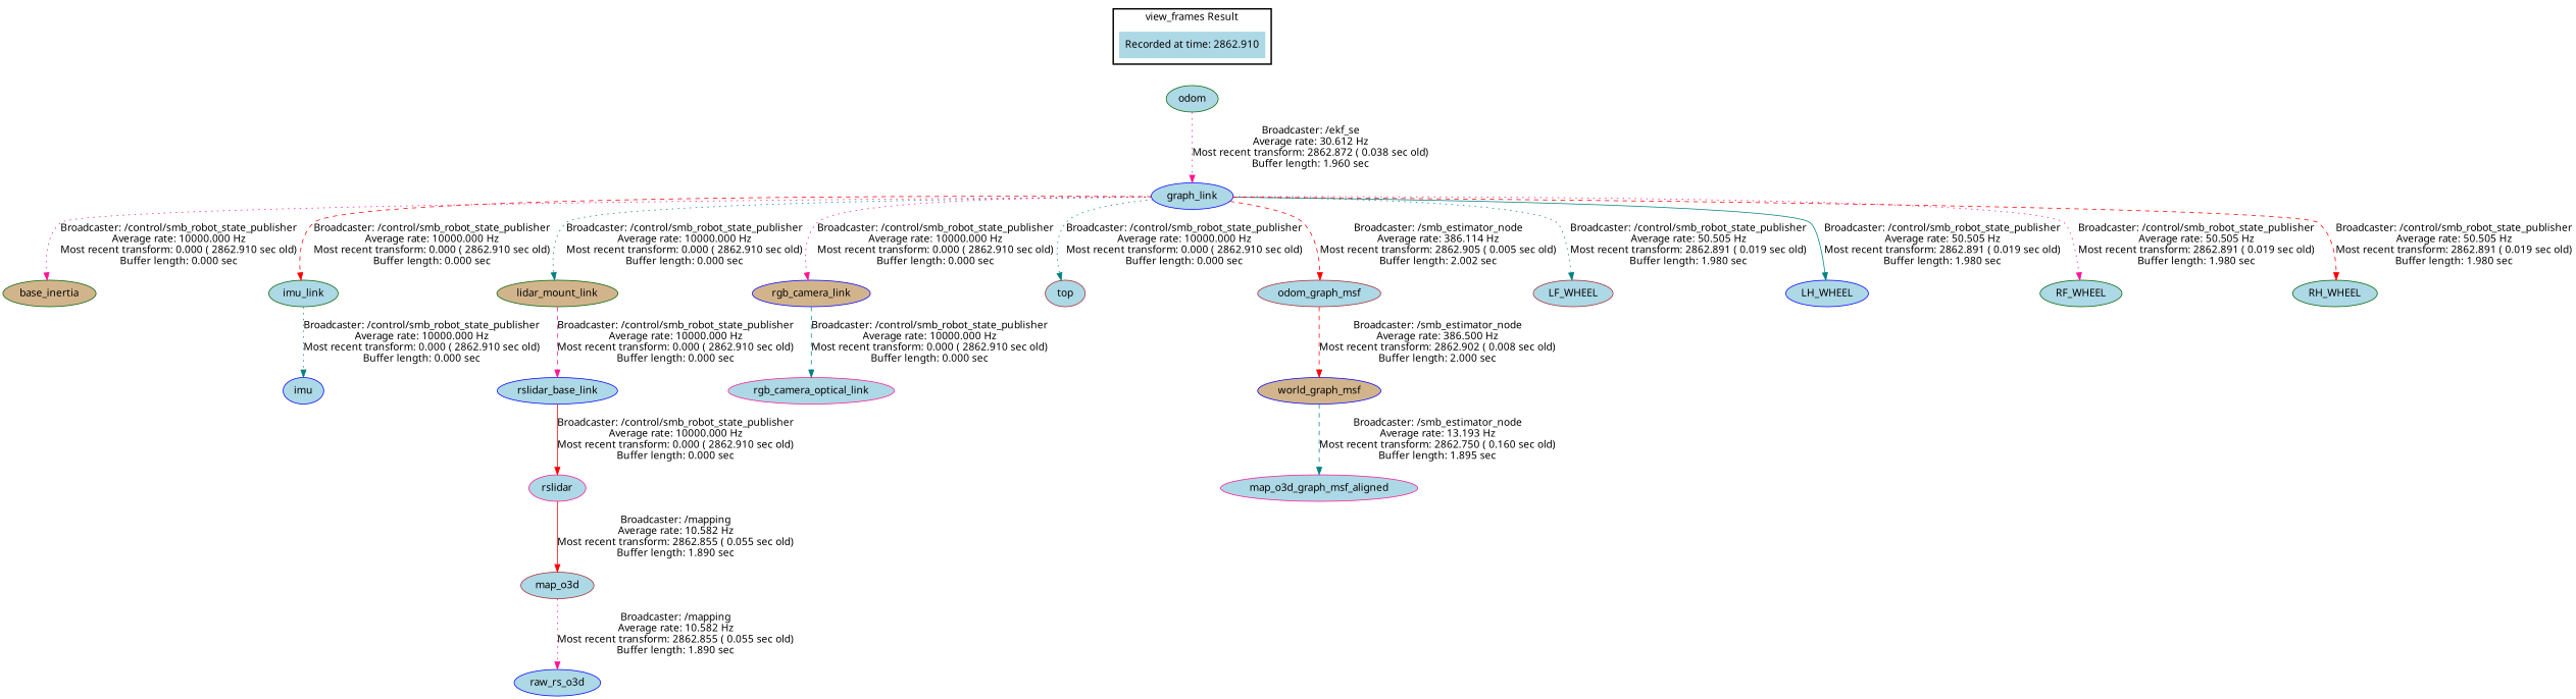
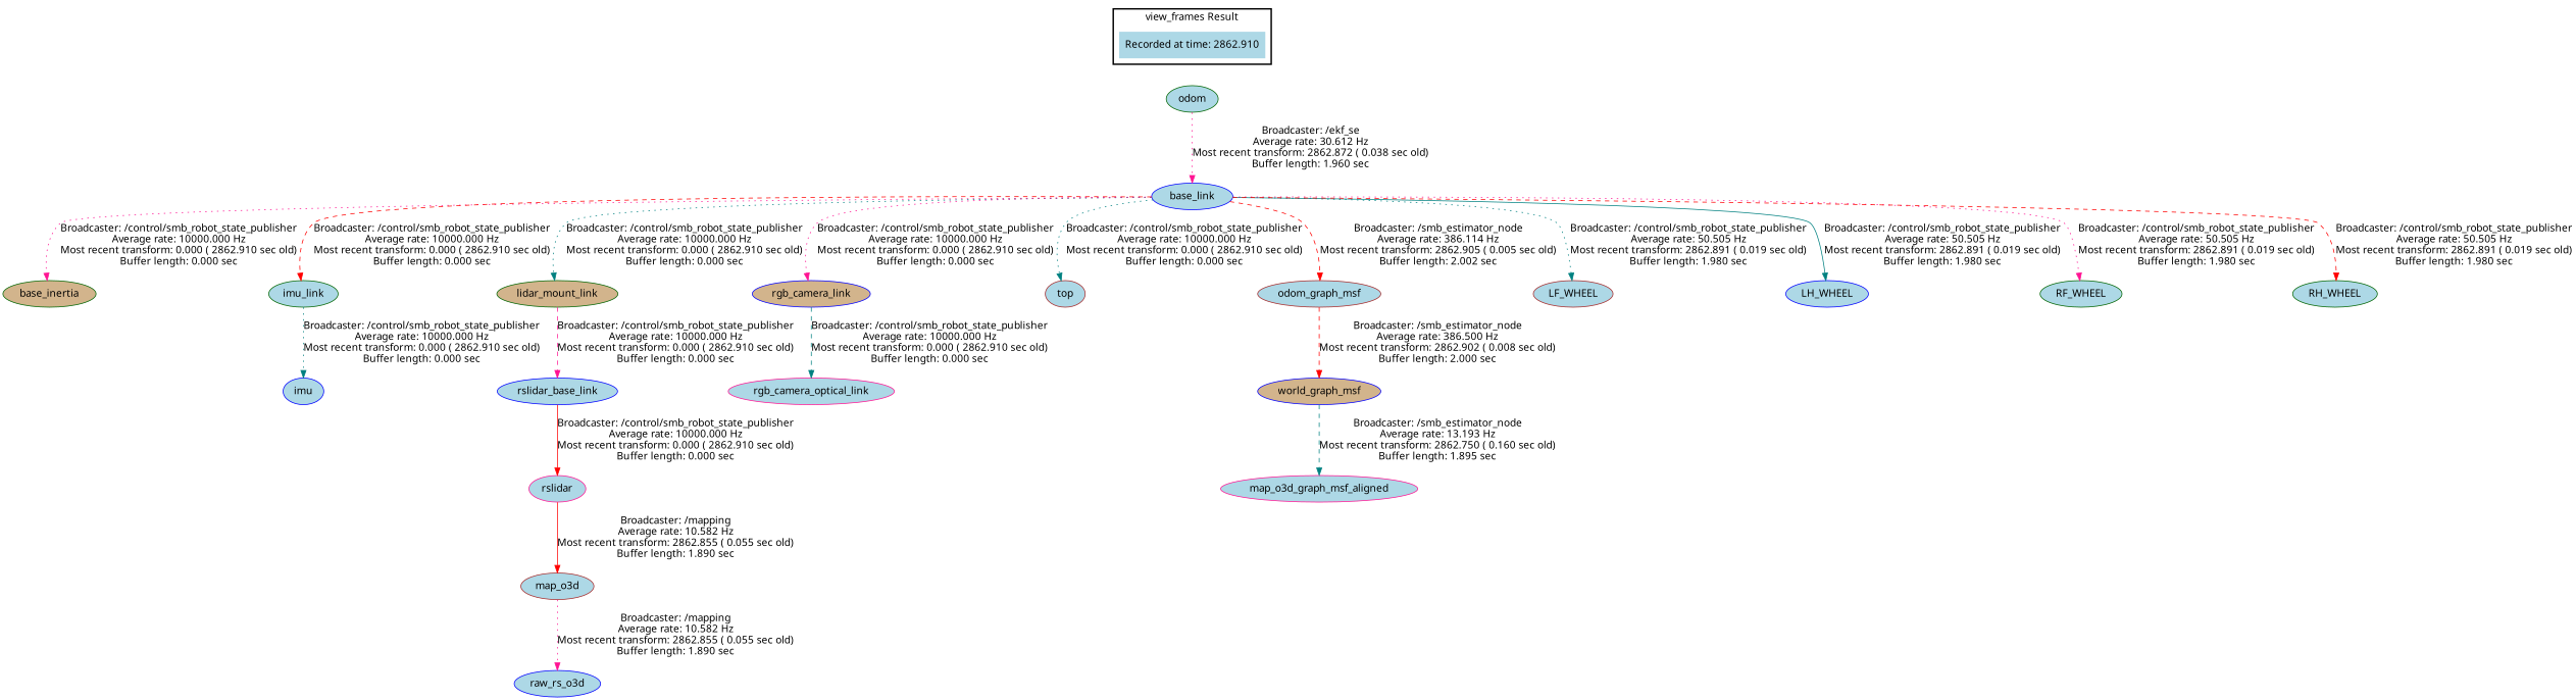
  digraph {
    fontname="Noto Sans"
    node [color=blue fillcolor=lightblue fontname="Noto Sans" style=filled]
    edge [fontname="Noto Sans" style=dotted color=teal]
    "Recorded at time: 2862.910" [shape=plaintext]
    odom [color=darkgreen]
    base_inertia [color=darkgreen fillcolor=tan]
-   base_link [label=graph_link]
+   base_link
    imu_link [color=darkgreen]
    lidar_mount_link [color=darkgreen fillcolor=tan]
    rgb_camera_link [fillcolor=tan]
    top [color=brown]
    odom_graph_msf [color=brown]
    LF_WHEEL [color=brown]
    LH_WHEEL
    RF_WHEEL [color=darkgreen]
    RH_WHEEL [color=darkgreen]
    imu
    rslidar_base_link
    rgb_camera_optical_link [color=deeppink]
    world_graph_msf [fillcolor=tan]
    rslidar [color=deeppink]
    map_o3d [color=brown]
    raw_rs_o3d
    map_o3d_graph_msf_aligned [color=deeppink]
    subgraph cluster_1 {
      color=black
      label="view_frames Result"
      style=bold
      "Recorded at time: 2862.910"
    }
    "Recorded at time: 2862.910" -> odom [style=invis color=""]
    odom -> base_link [color=deeppink label="Broadcaster: /ekf_se\nAverage rate: 30.612 Hz\nMost recent transform: 2862.872 ( 0.038 sec old)\nBuffer length: 1.960 sec\n"]
    base_link -> base_inertia [color=deeppink label="Broadcaster: /control/smb_robot_state_publisher\nAverage rate: 10000.000 Hz\nMost recent transform: 0.000 ( 2862.910 sec old)\nBuffer length: 0.000 sec\n"]
    base_link -> imu_link [color=red label="Broadcaster: /control/smb_robot_state_publisher\nAverage rate: 10000.000 Hz\nMost recent transform: 0.000 ( 2862.910 sec old)\nBuffer length: 0.000 sec\n" style=dashed]
    base_link -> lidar_mount_link [label="Broadcaster: /control/smb_robot_state_publisher\nAverage rate: 10000.000 Hz\nMost recent transform: 0.000 ( 2862.910 sec old)\nBuffer length: 0.000 sec\n"]
    base_link -> rgb_camera_link [color=deeppink label="Broadcaster: /control/smb_robot_state_publisher\nAverage rate: 10000.000 Hz\nMost recent transform: 0.000 ( 2862.910 sec old)\nBuffer length: 0.000 sec\n"]
    base_link -> top [label="Broadcaster: /control/smb_robot_state_publisher\nAverage rate: 10000.000 Hz\nMost recent transform: 0.000 ( 2862.910 sec old)\nBuffer length: 0.000 sec\n"]
    base_link -> odom_graph_msf [color=red label="Broadcaster: /smb_estimator_node\nAverage rate: 386.114 Hz\nMost recent transform: 2862.905 ( 0.005 sec old)\nBuffer length: 2.002 sec\n" style=dashed]
    base_link -> LF_WHEEL [label="Broadcaster: /control/smb_robot_state_publisher\nAverage rate: 50.505 Hz\nMost recent transform: 2862.891 ( 0.019 sec old)\nBuffer length: 1.980 sec\n"]
    base_link -> LH_WHEEL [label="Broadcaster: /control/smb_robot_state_publisher\nAverage rate: 50.505 Hz\nMost recent transform: 2862.891 ( 0.019 sec old)\nBuffer length: 1.980 sec\n" style=solid]
    base_link -> RF_WHEEL [color=deeppink label="Broadcaster: /control/smb_robot_state_publisher\nAverage rate: 50.505 Hz\nMost recent transform: 2862.891 ( 0.019 sec old)\nBuffer length: 1.980 sec\n"]
    base_link -> RH_WHEEL [color=red label="Broadcaster: /control/smb_robot_state_publisher\nAverage rate: 50.505 Hz\nMost recent transform: 2862.891 ( 0.019 sec old)\nBuffer length: 1.980 sec\n" style=dashed]
    imu_link -> imu [label="Broadcaster: /control/smb_robot_state_publisher\nAverage rate: 10000.000 Hz\nMost recent transform: 0.000 ( 2862.910 sec old)\nBuffer length: 0.000 sec\n"]
    lidar_mount_link -> rslidar_base_link [color=deeppink label="Broadcaster: /control/smb_robot_state_publisher\nAverage rate: 10000.000 Hz\nMost recent transform: 0.000 ( 2862.910 sec old)\nBuffer length: 0.000 sec\n" style=dashed]
    rgb_camera_link -> rgb_camera_optical_link [label="Broadcaster: /control/smb_robot_state_publisher\nAverage rate: 10000.000 Hz\nMost recent transform: 0.000 ( 2862.910 sec old)\nBuffer length: 0.000 sec\n" style=dashed]
    odom_graph_msf -> world_graph_msf [color=red label="Broadcaster: /smb_estimator_node\nAverage rate: 386.500 Hz\nMost recent transform: 2862.902 ( 0.008 sec old)\nBuffer length: 2.000 sec\n" style=dashed]
    rslidar_base_link -> rslidar [color=red label="Broadcaster: /control/smb_robot_state_publisher\nAverage rate: 10000.000 Hz\nMost recent transform: 0.000 ( 2862.910 sec old)\nBuffer length: 0.000 sec\n" style=solid]
    world_graph_msf -> map_o3d_graph_msf_aligned [label="Broadcaster: /smb_estimator_node\nAverage rate: 13.193 Hz\nMost recent transform: 2862.750 ( 0.160 sec old)\nBuffer length: 1.895 sec\n" style=dashed]
    rslidar -> map_o3d [color=red label="Broadcaster: /mapping\nAverage rate: 10.582 Hz\nMost recent transform: 2862.855 ( 0.055 sec old)\nBuffer length: 1.890 sec\n" style=solid]
    map_o3d -> raw_rs_o3d [color=deeppink label="Broadcaster: /mapping\nAverage rate: 10.582 Hz\nMost recent transform: 2862.855 ( 0.055 sec old)\nBuffer length: 1.890 sec\n"]
  }
